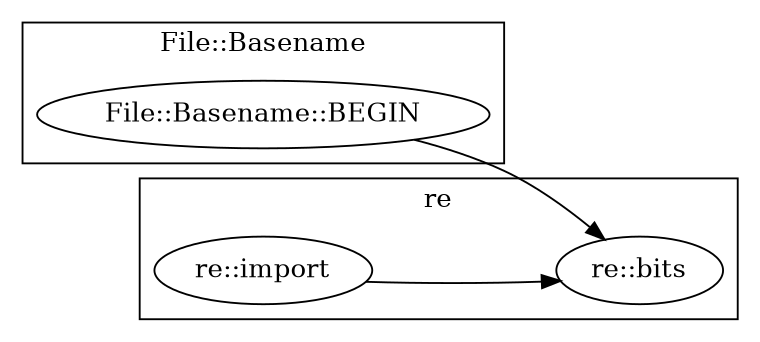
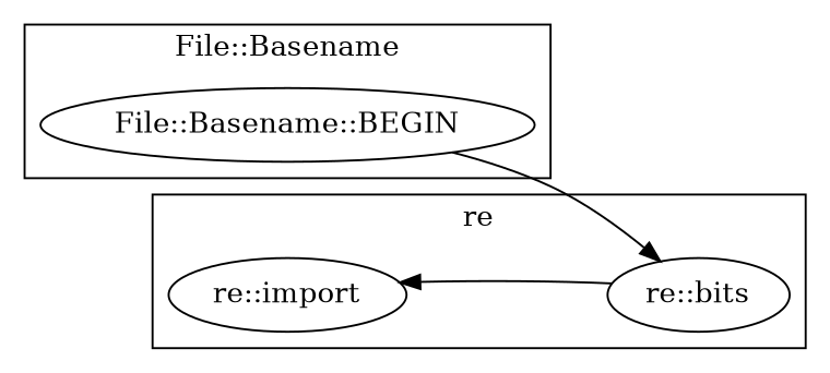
  digraph {
    rankdir=LR
    "File::Basename::BEGIN"
    "re::import"
    "re::bits"
    subgraph cluster_1 {
      label="File::Basename"
      "File::Basename::BEGIN"
    }
    subgraph cluster_2 {
      label=re
      "re::import"
      "re::bits"
    }
    "File::Basename::BEGIN" -> "re::bits"
-   "re::import" -> "re::bits"
+   "re::bits" -> "re::import"
  }
